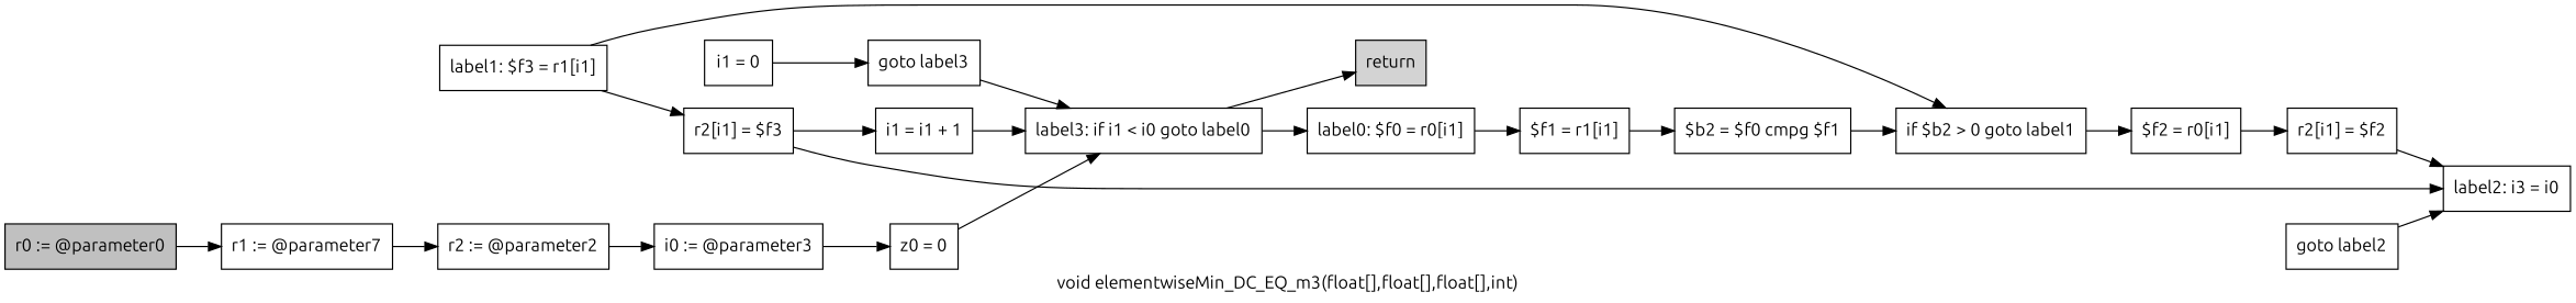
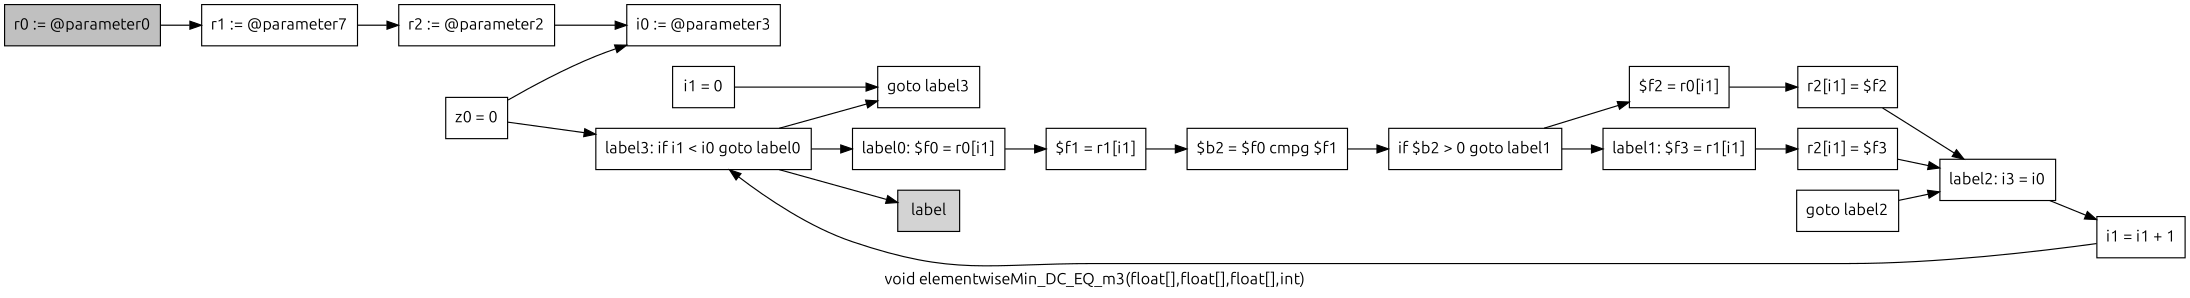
  digraph {
    fontname=Ubuntu
    label="void elementwiseMin_DC_EQ_m3(float[],float[],float[],int)"
    rankdir=LR
    node [fontname=Ubuntu shape=box]
    edge [fontname=Ubuntu]
    n1 [fillcolor=gray label="r0 := @parameter0" style=filled]
    n2 [label="r1 := @parameter7"]
    n3 [label="r2 := @parameter2"]
    n4 [label="i0 := @parameter3"]
    n5 [label="z0 = 0"]
    n6 [label="label3: if i1 < i0 goto label0"]
    n7 [label="i1 = 0"]
    n8 [label="goto label3"]
    n9 [label="label0: $f0 = r0[i1]"]
-   n10 [fillcolor=lightgray label=return style=filled]
+   n10 [fillcolor=lightgray label=label style=filled]
    n11 [label="$f1 = r1[i1]"]
    n12 [label="$b2 = $f0 cmpg $f1"]
    n13 [label="if $b2 > 0 goto label1"]
    n14 [label="$f2 = r0[i1]"]
    n15 [label="label1: $f3 = r1[i1]"]
    n16 [label="r2[i1] = $f2"]
    n17 [label="r2[i1] = $f3"]
    n18 [label="label2: i3 = i0"]
    n19 [label="goto label2"]
    n20 [label="i1 = i1 + 1"]
    n1 -> n2
    n2 -> n3
    n3 -> n4
-   n4 -> n5
+   n5 -> n4
    n5 -> n6
    n6 -> n9
    n6 -> n10
    n7 -> n8
-   n8 -> n6
+   n6 -> n8
    n9 -> n11
    n11 -> n12
    n12 -> n13
    n13 -> n14
-   n15 -> n13
+   n13 -> n15
    n14 -> n16
    n15 -> n17
    n16 -> n18
    n17 -> n18
-   n17 -> n20
+   n18 -> n20
    n19 -> n18
    n20 -> n6
  }
